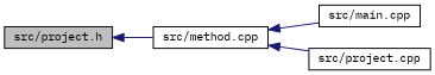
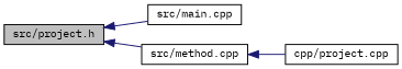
  digraph {
    fontname="IBM Plex Mono"
    rankdir=LR
    node [color=black fontname="IBM Plex Mono" fontsize=10 shape=record]
    edge [color=midnightblue dir=back fontname="IBM Plex Mono" fontsize=10 labelfontname=Helvetica labelfontsize=10 style=solid]
    n1 [fillcolor=grey75 fontcolor=black height=0.2 label="src/project.h" style=filled width=0.4]
    n2 [height=0.2 label="src/main.cpp" width=0.4]
    n3 [height=0.2 label="src/method.cpp" width=0.4]
-   n4 [height=0.2 label="src/project.cpp" width=0.4]
-   n3 -> n2
+   n4 [height=0.2 label="cpp/project.cpp" width=0.4]
+   n1 -> n2
    n1 -> n3
    n3 -> n4
  }
